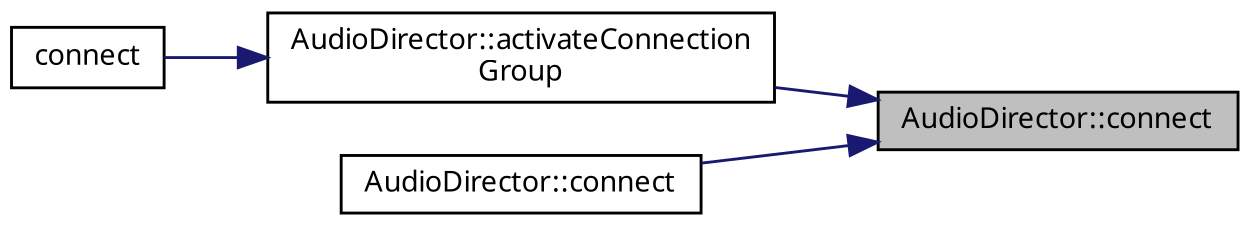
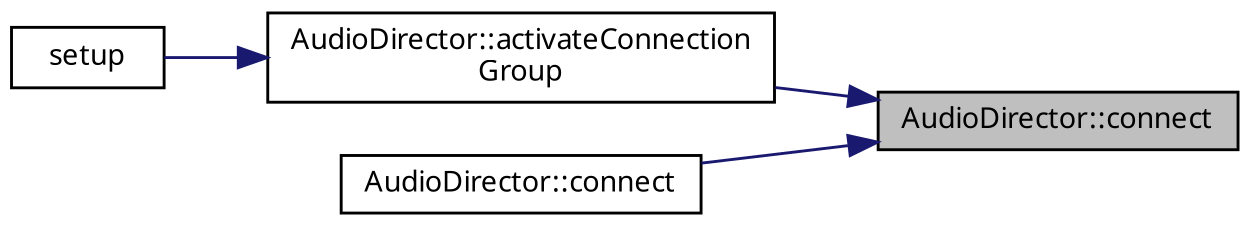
  digraph {
    fontname="Noto Sans"
    rankdir=RL
    node [color=black fillcolor=white fontname="Noto Sans" fontsize=10 shape=record style=filled]
    edge [color=midnightblue dir=back fontname="Noto Sans" fontsize=10 labelfontname=Helvetica labelfontsize=10 style=solid]
    n1 [fillcolor=grey75 fontcolor=black height=0.2 label="AudioDirector::connect" width=0.4]
    n2 [height=0.2 label="AudioDirector::activateConnection\lGroup" width=0.4]
    n3 [height=0.2 label="AudioDirector::connect" width=0.4]
-   n4 [height=0.2 label=connect width=0.4]
+   n4 [height=0.2 label=setup width=0.4]
    n1 -> n2
    n1 -> n3
    n2 -> n4
  }
